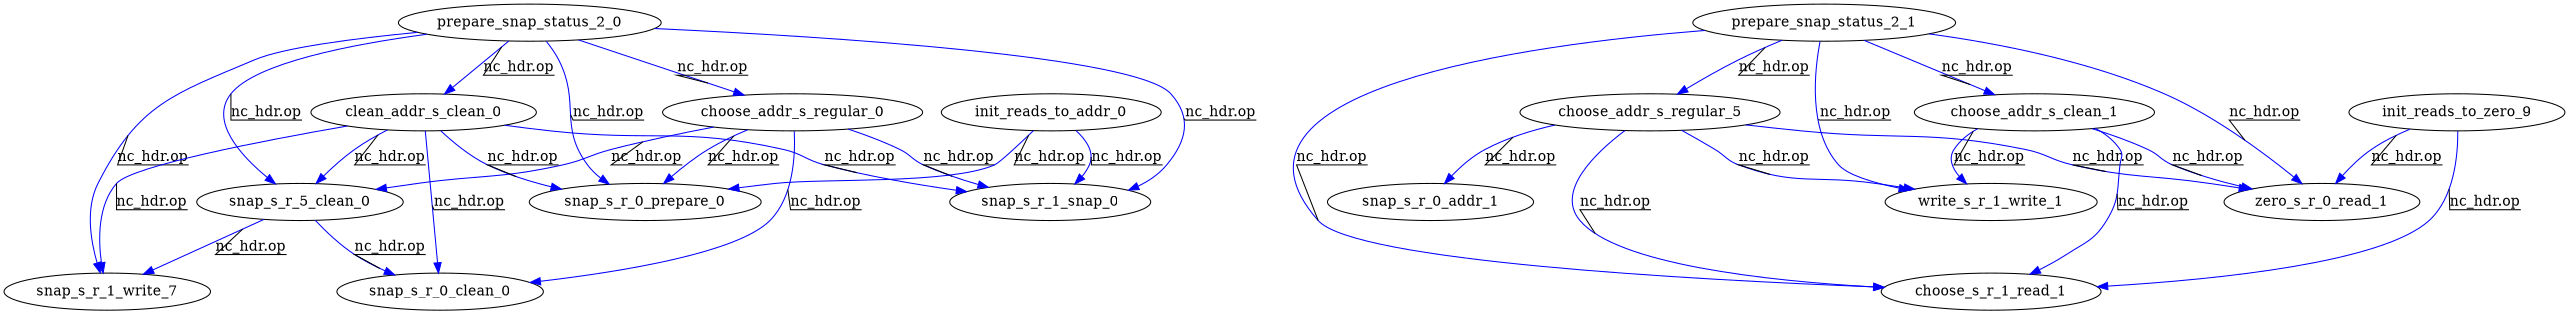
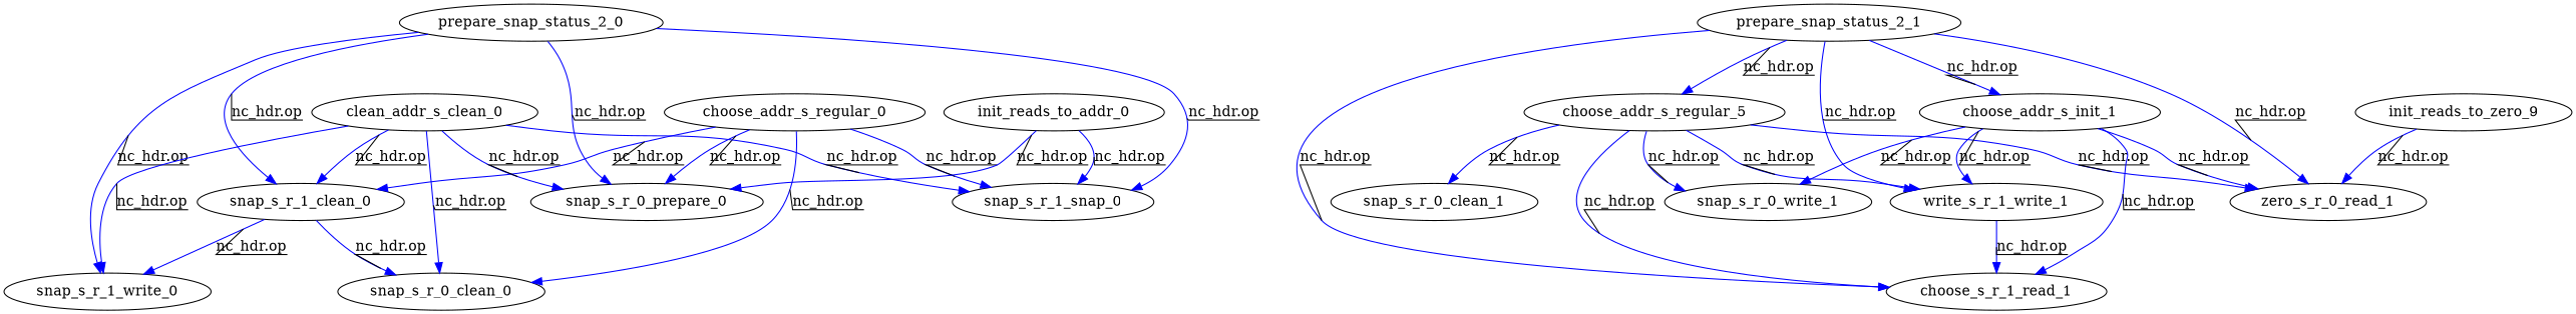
  digraph {
    edge [color=blue decorate=true]
    prepare_snap_status_2_0
    choose_addr_s_regular_0
    n3 [label=clean_addr_s_clean_0]
-   snap_s_r_1_clean_0 [label=snap_s_r_5_clean_0]
-   snap_s_r_1_write_0 [label=snap_s_r_1_write_7]
+   snap_s_r_1_clean_0
+   snap_s_r_1_write_0
    n6 [label=snap_s_r_0_prepare_0]
    n7 [label=snap_s_r_1_snap_0]
    snap_s_r_0_clean_0
    n9 [label=choose_addr_s_regular_5]
    prepare_snap_status_2_1
-   choose_addr_s_clean_1
+   choose_addr_s_clean_1 [label=choose_addr_s_init_1]
    n12 [label=write_s_r_1_write_1]
    n13 [label=zero_s_r_0_read_1]
    n14 [label=choose_s_r_1_read_1]
-   snap_s_r_0_clean_1 [label=snap_s_r_0_addr_1]
+   snap_s_r_0_clean_1
+   snap_s_r_0_write_1
    n17 [label=init_reads_to_addr_0]
    n18 [label=init_reads_to_zero_9]
-   prepare_snap_status_2_0 -> choose_addr_s_regular_0 [label="nc_hdr.op"]
-   prepare_snap_status_2_0 -> n3 [label="nc_hdr.op"]
    prepare_snap_status_2_0 -> snap_s_r_1_clean_0 [label="nc_hdr.op"]
    prepare_snap_status_2_0 -> snap_s_r_1_write_0 [label="nc_hdr.op"]
    prepare_snap_status_2_0 -> n6 [label="nc_hdr.op"]
    prepare_snap_status_2_0 -> n7 [label="nc_hdr.op"]
    choose_addr_s_regular_0 -> snap_s_r_1_clean_0 [label="nc_hdr.op"]
    choose_addr_s_regular_0 -> n6 [label="nc_hdr.op"]
    choose_addr_s_regular_0 -> n7 [label="nc_hdr.op"]
    choose_addr_s_regular_0 -> snap_s_r_0_clean_0 [label="nc_hdr.op"]
    n3 -> snap_s_r_1_clean_0 [label="nc_hdr.op"]
    n3 -> snap_s_r_1_write_0 [label="nc_hdr.op"]
    n3 -> n6 [label="nc_hdr.op"]
    n3 -> n7 [label="nc_hdr.op"]
    n3 -> snap_s_r_0_clean_0 [label="nc_hdr.op"]
    snap_s_r_1_clean_0 -> snap_s_r_1_write_0 [label="nc_hdr.op"]
    snap_s_r_1_clean_0 -> snap_s_r_0_clean_0 [label="nc_hdr.op"]
    n9 -> n12 [label="nc_hdr.op"]
    n9 -> n13 [label="nc_hdr.op"]
    n9 -> n14 [label="nc_hdr.op"]
    n9 -> snap_s_r_0_clean_1 [label="nc_hdr.op"]
+   n9 -> snap_s_r_0_write_1 [label="nc_hdr.op"]
    prepare_snap_status_2_1 -> n9 [label="nc_hdr.op"]
    prepare_snap_status_2_1 -> choose_addr_s_clean_1 [label="nc_hdr.op"]
    prepare_snap_status_2_1 -> n12 [label="nc_hdr.op"]
    prepare_snap_status_2_1 -> n13 [label="nc_hdr.op"]
    prepare_snap_status_2_1 -> n14 [label="nc_hdr.op"]
    choose_addr_s_clean_1 -> n12 [label="nc_hdr.op"]
    choose_addr_s_clean_1 -> n13 [label="nc_hdr.op"]
    choose_addr_s_clean_1 -> n14 [label="nc_hdr.op"]
+   choose_addr_s_clean_1 -> snap_s_r_0_write_1 [label="nc_hdr.op"]
    n17 -> n6 [label="nc_hdr.op"]
    n17 -> n7 [label="nc_hdr.op"]
    n18 -> n13 [label="nc_hdr.op"]
-   n18 -> n14 [label="nc_hdr.op"]
+   n12 -> n14 [label="nc_hdr.op"]
  }
